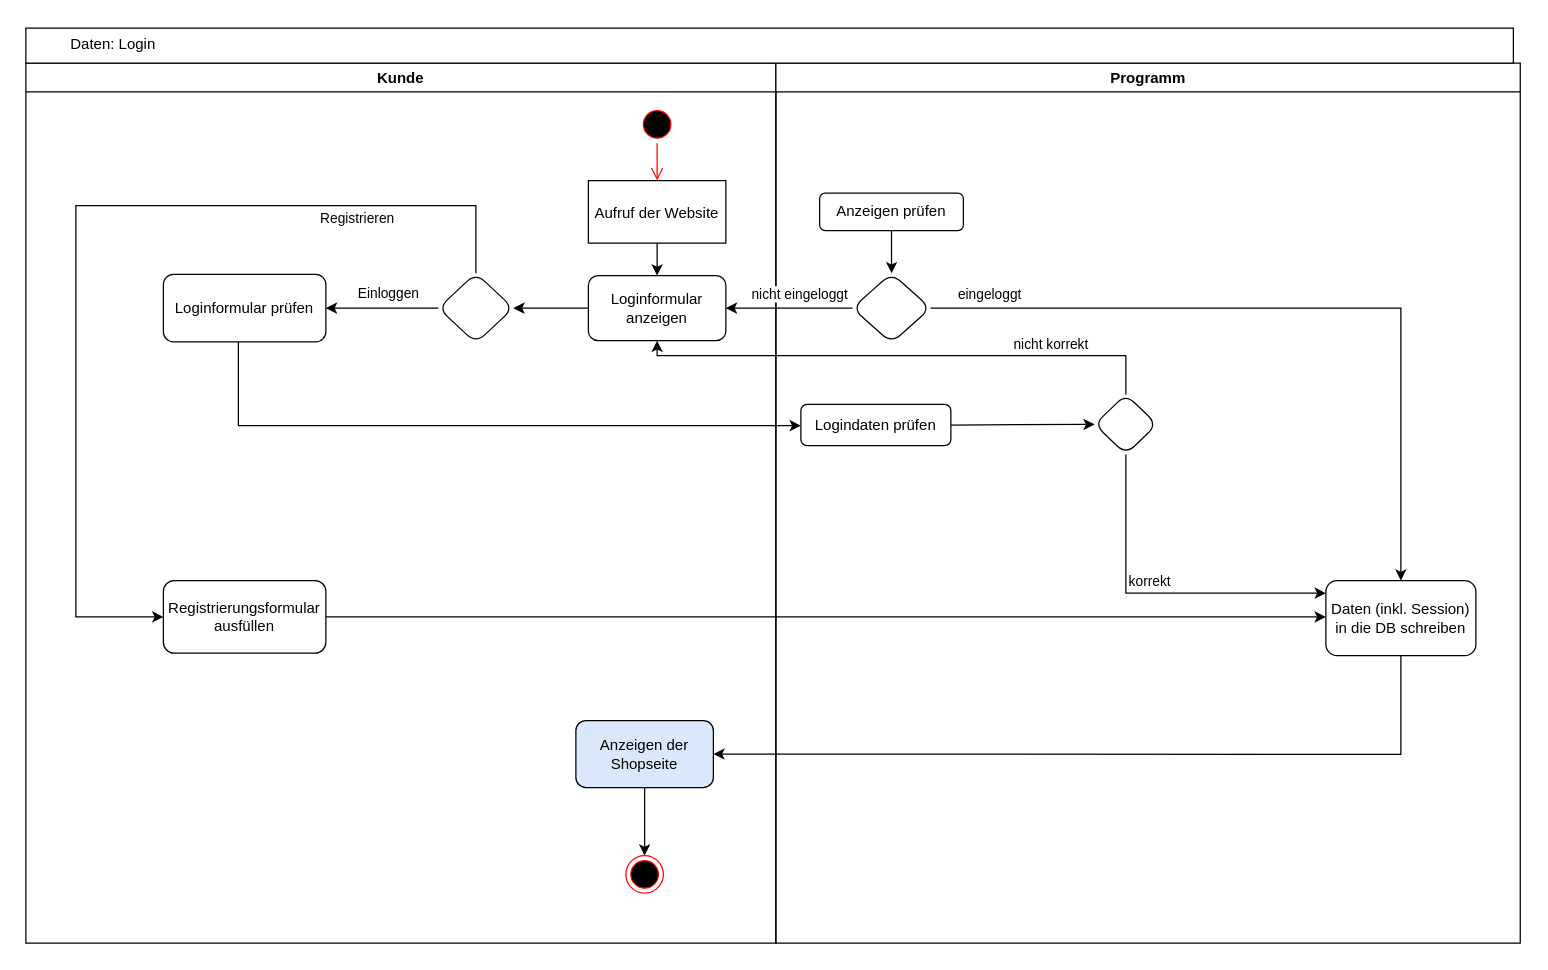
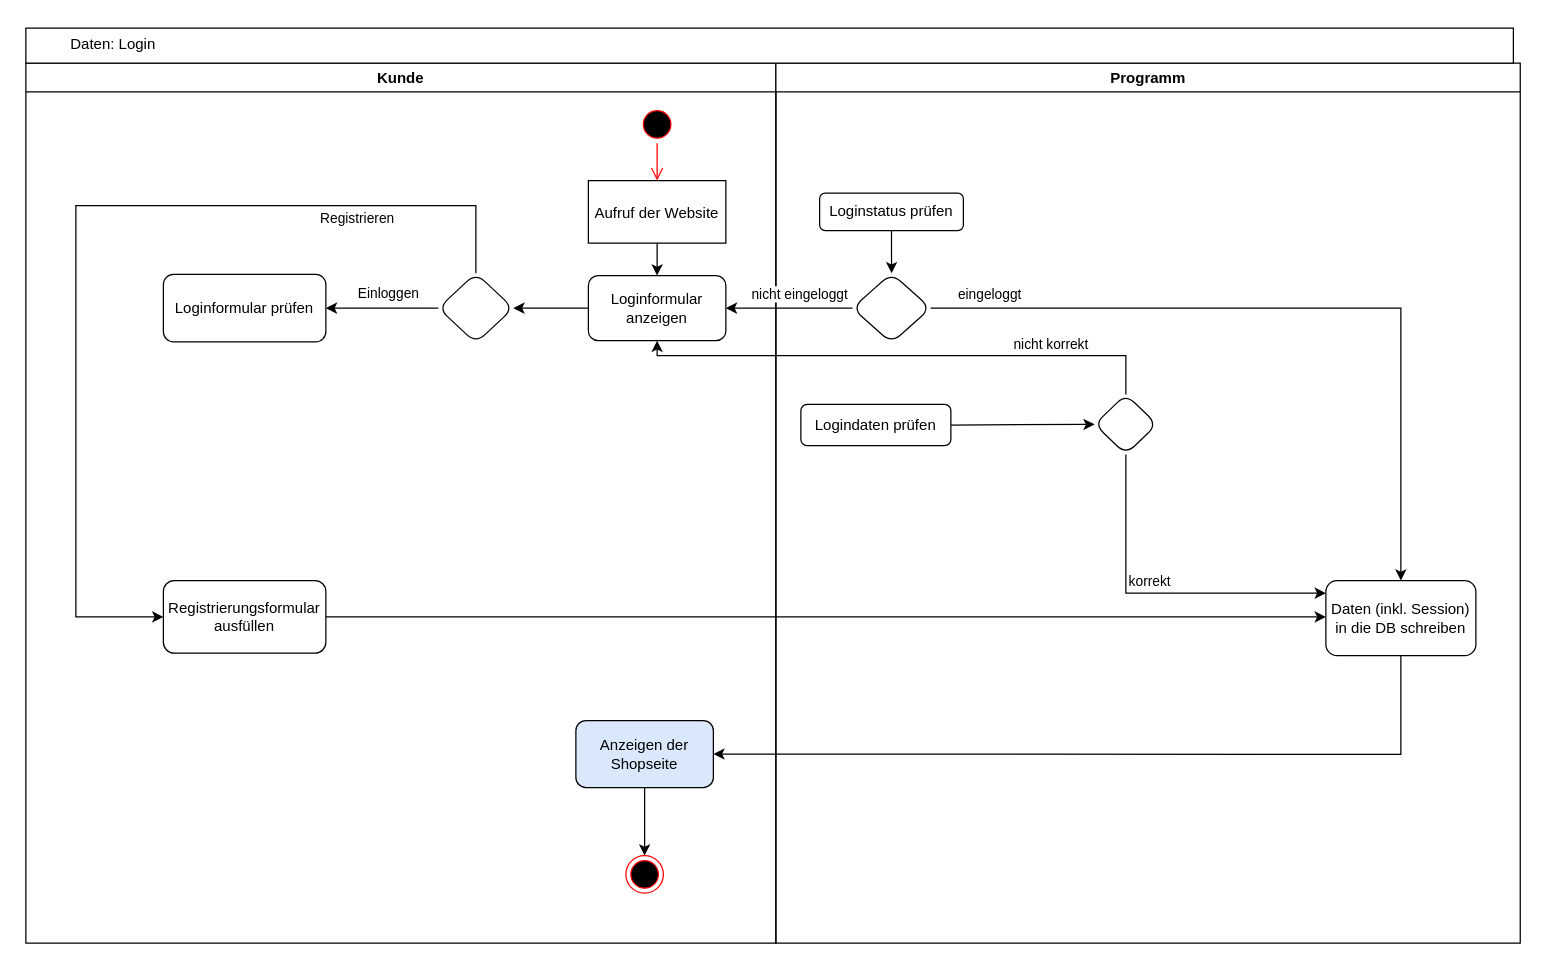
  <mxCell id="0" />
  <mxCell id="1" parent="0" />
  <mxCell id="2" value="Kunde" style="swimlane;whiteSpace=wrap" parent="1" vertex="1"><mxGeometry y="50" width="600" height="704" as="geometry" x="20" /></mxCell>
  <mxCell id="3" value="" style="ellipse;shape=startState;fillColor=#000000;strokeColor=#ff0000;" parent="2" vertex="1"><mxGeometry x="490" y="34" width="30" height="30" as="geometry" /></mxCell>
  <mxCell id="4" value="" style="edgeStyle=elbowEdgeStyle;elbow=horizontal;verticalAlign=bottom;endArrow=open;endSize=8;strokeColor=#FF0000;endFill=1;rounded=0" parent="2" source="3" target="5" edge="1"><mxGeometry x="100" y="40" as="geometry"><mxPoint x="115" y="110" as="targetPoint" /></mxGeometry></mxCell>
  <mxCell id="5" value="Aufruf der Website" style="" parent="2" vertex="1"><mxGeometry x="450" y="94" width="110" height="50" as="geometry" /></mxCell>
  <mxCell id="6" value="" style="edgeStyle=orthogonalEdgeStyle;rounded=0;orthogonalLoop=1;jettySize=auto;html=1;" edge="1" parent="2" source="7" target="10"><mxGeometry relative="1" as="geometry" /></mxCell>
  <mxCell id="7" value="Loginformular anzeigen" style="whiteSpace=wrap;html=1;rounded=1;" vertex="1" parent="2"><mxGeometry x="450" y="170" width="110" height="52" as="geometry" /></mxCell>
  <mxCell id="8" value="Einloggen" style="edgeStyle=orthogonalEdgeStyle;rounded=0;orthogonalLoop=1;jettySize=auto;html=1;" edge="1" parent="2" source="10" target="11"><mxGeometry x="-0.111" y="-12" relative="1" as="geometry"><mxPoint as="offset" /></mxGeometry></mxCell>
  <mxCell id="9" value="Registrieren" style="edgeStyle=orthogonalEdgeStyle;rounded=0;orthogonalLoop=1;jettySize=auto;html=1;exitX=0.5;exitY=0;exitDx=0;exitDy=0;" edge="1" parent="2" source="10" target="12"><mxGeometry x="-0.615" y="10" relative="1" as="geometry"><Array as="points"><mxPoint x="360" y="114" /><mxPoint x="40" y="114" /><mxPoint x="40" y="443" /></Array><mxPoint as="offset" /></mxGeometry></mxCell>
  <mxCell id="10" value="" style="rhombus;whiteSpace=wrap;html=1;rounded=1;" vertex="1" parent="2"><mxGeometry x="330" y="168" width="60" height="56" as="geometry" /></mxCell>
  <mxCell id="11" value="Loginformular prüfen" style="whiteSpace=wrap;html=1;rounded=1;" vertex="1" parent="2"><mxGeometry x="110" y="169" width="130" height="54" as="geometry" /></mxCell>
  <mxCell id="12" value="Registrierungsformular ausfüllen" style="whiteSpace=wrap;html=1;rounded=1;" vertex="1" parent="2"><mxGeometry x="110" y="414" width="130" height="58" as="geometry" /></mxCell>
  <mxCell id="13" value="Daten (inkl. Session) in die DB schreiben" style="whiteSpace=wrap;html=1;rounded=1;" vertex="1" parent="2"><mxGeometry x="1040" y="414" width="120" height="60" as="geometry" /></mxCell>
  <mxCell id="14" value="" style="edgeStyle=orthogonalEdgeStyle;rounded=0;orthogonalLoop=1;jettySize=auto;html=1;" edge="1" parent="2" source="12" target="13"><mxGeometry relative="1" as="geometry"><Array as="points"><mxPoint x="570" y="443" /><mxPoint x="570" y="443" /></Array></mxGeometry></mxCell>
  <mxCell id="15" value="" style="endArrow=classic;html=1;rounded=0;entryX=1;entryY=0.5;entryDx=0;entryDy=0;" edge="1" parent="2" source="13" target="17"><mxGeometry width="50" height="50" relative="1" as="geometry"><mxPoint x="750" y="536" as="sourcePoint" /><mxPoint x="820" y="552.75" as="targetPoint" /><Array as="points"><mxPoint x="1100" y="553" /></Array></mxGeometry></mxCell>
  <mxCell id="16" value="" style="edgeStyle=orthogonalEdgeStyle;rounded=0;orthogonalLoop=1;jettySize=auto;html=1;" edge="1" parent="2" source="17" target="18"><mxGeometry relative="1" as="geometry" /></mxCell>
  <mxCell id="17" value="Anzeigen der Shopseite" style="whiteSpace=wrap;html=1;rounded=1;fillColor=#dae8fc;" vertex="1" parent="2"><mxGeometry x="440" y="526" width="110" height="53.5" as="geometry" /></mxCell>
  <mxCell id="18" value="" style="ellipse;html=1;shape=endState;fillColor=#000000;strokeColor=#ff0000;" vertex="1" parent="2"><mxGeometry x="480" y="634" width="30" height="30" as="geometry" /></mxCell>
  <mxCell id="19" value="Programm" style="swimlane;whiteSpace=wrap" parent="1" vertex="1"><mxGeometry x="620" y="50" width="595.5" height="704" as="geometry" /></mxCell>
  <mxCell id="20" value="" style="edgeStyle=orthogonalEdgeStyle;rounded=0;orthogonalLoop=1;jettySize=auto;html=1;" edge="1" parent="19" source="21" target="22"><mxGeometry relative="1" as="geometry" /></mxCell>
- <mxCell id="21" value="Anzeigen prüfen" style="rounded=1;whiteSpace=wrap;html=1;" vertex="1" parent="19"><mxGeometry x="35" y="104" width="115" height="30" as="geometry" /></mxCell>
+ <mxCell id="21" value="Loginstatus prüfen" style="rounded=1;whiteSpace=wrap;html=1;" vertex="1" parent="19"><mxGeometry x="35" y="104" width="115" height="30" as="geometry" /></mxCell>
  <mxCell id="22" value="" style="rhombus;whiteSpace=wrap;html=1;rounded=1;" vertex="1" parent="19"><mxGeometry x="61.25" y="168" width="62.5" height="56" as="geometry" /></mxCell>
  <mxCell id="23" value="eingeloggt" style="edgeLabel;html=1;align=center;verticalAlign=middle;resizable=0;points=[];" vertex="1" connectable="0" parent="19"><mxGeometry x="170.003" y="184.0" as="geometry" /></mxCell>
  <mxCell id="24" value="" style="rhombus;whiteSpace=wrap;html=1;rounded=1;" vertex="1" parent="19"><mxGeometry x="255" y="265" width="50" height="48" as="geometry" /></mxCell>
  <mxCell id="25" value="Logindaten prüfen" style="whiteSpace=wrap;html=1;rounded=1;" vertex="1" parent="19"><mxGeometry x="20" y="273" width="120" height="33" as="geometry" /></mxCell>
  <mxCell id="26" value="" style="endArrow=classic;html=1;rounded=0;exitX=1;exitY=0.5;exitDx=0;exitDy=0;entryX=0;entryY=0.5;entryDx=0;entryDy=0;" edge="1" parent="19" source="25" target="24"><mxGeometry width="50" height="50" relative="1" as="geometry"><mxPoint x="80" y="314" as="sourcePoint" /><mxPoint x="130" y="264" as="targetPoint" /></mxGeometry></mxCell>
  <mxCell id="27" value="" style="rounded=0;whiteSpace=wrap;html=1;" vertex="1" parent="1"><mxGeometry y="22" width="1190" height="28" as="geometry" x="20" /></mxCell>
  <mxCell id="28" value="Daten: Login" style="text;html=1;align=center;verticalAlign=middle;whiteSpace=wrap;rounded=0;" vertex="1" parent="1"><mxGeometry x="30" y="20" width="120" height="30" as="geometry" /></mxCell>
  <mxCell id="29" value="" style="edgeStyle=orthogonalEdgeStyle;rounded=0;orthogonalLoop=1;jettySize=auto;html=1;" edge="1" parent="1" source="5" target="7"><mxGeometry relative="1" as="geometry" /></mxCell>
  <mxCell id="30" value="" style="edgeStyle=orthogonalEdgeStyle;rounded=0;orthogonalLoop=1;jettySize=auto;html=1;" edge="1" parent="1" source="22" target="7"><mxGeometry relative="1" as="geometry" /></mxCell>
  <mxCell id="31" value="nicht eingeloggt" style="edgeLabel;html=1;align=center;verticalAlign=middle;resizable=0;points=[];" vertex="1" connectable="0" parent="30"><mxGeometry x="-0.475" relative="1" as="geometry"><mxPoint x="-16" y="-12" as="offset" /></mxGeometry></mxCell>
  <mxCell id="32" value="" style="endArrow=classic;html=1;rounded=0;" edge="1" parent="1" source="22" target="13"><mxGeometry width="50" height="50" relative="1" as="geometry"><mxPoint x="1013.75" y="246" as="sourcePoint" /><mxPoint x="950" y="324" as="targetPoint" /><Array as="points"><mxPoint x="1120" y="246" /></Array></mxGeometry></mxCell>
- <mxCell id="33" value="" style="edgeStyle=orthogonalEdgeStyle;rounded=0;orthogonalLoop=1;jettySize=auto;html=1;" edge="1" parent="1" source="11" target="25"><mxGeometry relative="1" as="geometry"><Array as="points"><mxPoint x="190" y="340" /></Array></mxGeometry></mxCell>
  <mxCell id="34" value="" style="endArrow=classic;html=1;rounded=0;exitX=0.5;exitY=0;exitDx=0;exitDy=0;" edge="1" parent="1" source="24" target="7"><mxGeometry width="50" height="50" relative="1" as="geometry"><mxPoint x="700" y="364" as="sourcePoint" /><mxPoint x="750" y="314" as="targetPoint" /><Array as="points"><mxPoint x="900" y="284" /><mxPoint x="700" y="284" /><mxPoint x="525" y="284" /></Array></mxGeometry></mxCell>
  <mxCell id="35" value="nicht korrekt" style="edgeLabel;html=1;align=center;verticalAlign=middle;resizable=0;points=[];" vertex="1" connectable="0" parent="34"><mxGeometry x="-0.19" y="1" relative="1" as="geometry"><mxPoint x="77" y="-11" as="offset" /></mxGeometry></mxCell>
  <mxCell id="36" value="" style="endArrow=classic;html=1;rounded=0;exitX=0.5;exitY=1;exitDx=0;exitDy=0;" edge="1" parent="1" source="24"><mxGeometry width="50" height="50" relative="1" as="geometry"><mxPoint x="930" y="384" as="sourcePoint" /><mxPoint x="1060" y="474" as="targetPoint" /><Array as="points"><mxPoint x="900" y="474" /></Array></mxGeometry></mxCell>
  <mxCell id="37" value="korrekt" style="edgeLabel;html=1;align=center;verticalAlign=middle;resizable=0;points=[];" vertex="1" connectable="0" parent="36"><mxGeometry x="-0.628" y="-1" relative="1" as="geometry"><mxPoint x="19" y="51" as="offset" /></mxGeometry></mxCell>
